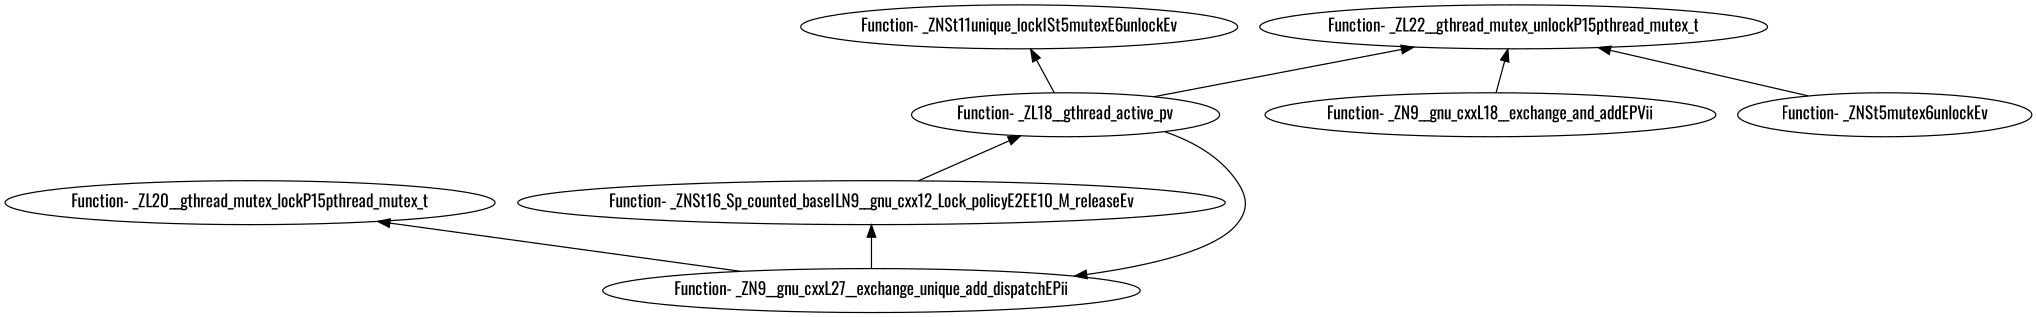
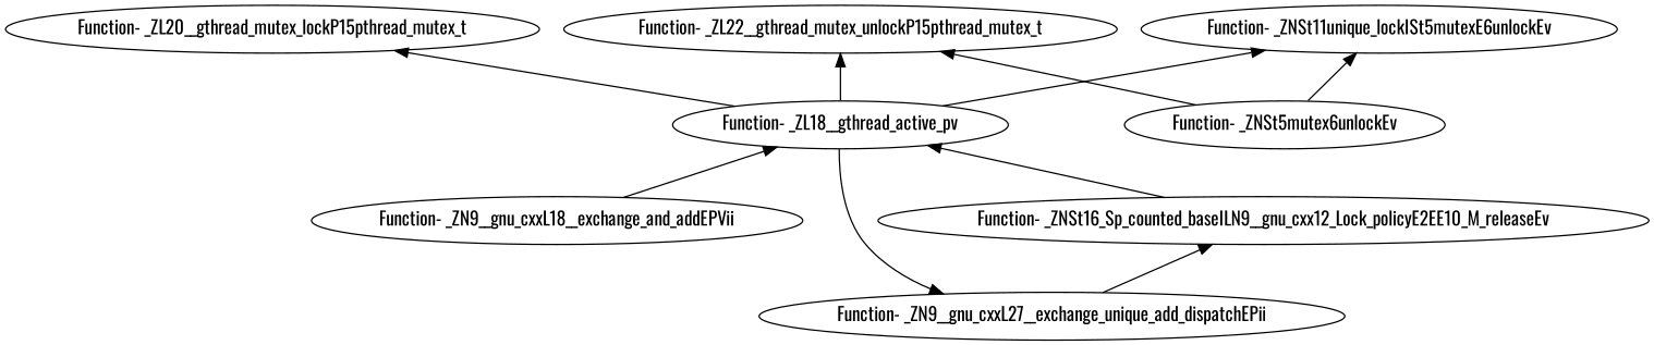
  digraph {
    fontname=Oswald
    node [fontname=Oswald]
    edge [dir=back fontname=Oswald]
    "Function- _ZL18__gthread_active_pv"
    "Function- _ZN9__gnu_cxxL18__exchange_and_addEPVii"
    "Function- _ZNSt16_Sp_counted_baseILN9__gnu_cxx12_Lock_policyE2EE10_M_releaseEv"
    n4 [label="Function- _ZN9__gnu_cxxL27__exchange_unique_add_dispatchEPii"]
    "Function- _ZNSt11unique_lockISt5mutexE6unlockEv"
    "Function- _ZNSt5mutex6unlockEv"
    "Function- _ZL22__gthread_mutex_unlockP15pthread_mutex_t"
    "Function- _ZL20__gthread_mutex_lockP15pthread_mutex_t"
-   "Function- _ZL22__gthread_mutex_unlockP15pthread_mutex_t" -> "Function- _ZN9__gnu_cxxL18__exchange_and_addEPVii"
+   "Function- _ZL18__gthread_active_pv" -> "Function- _ZN9__gnu_cxxL18__exchange_and_addEPVii"
    "Function- _ZL18__gthread_active_pv" -> "Function- _ZNSt16_Sp_counted_baseILN9__gnu_cxx12_Lock_policyE2EE10_M_releaseEv"
    "Function- _ZNSt16_Sp_counted_baseILN9__gnu_cxx12_Lock_policyE2EE10_M_releaseEv" -> n4
    n4 -> "Function- _ZL18__gthread_active_pv"
    "Function- _ZNSt11unique_lockISt5mutexE6unlockEv" -> "Function- _ZL18__gthread_active_pv"
+   "Function- _ZNSt11unique_lockISt5mutexE6unlockEv" -> "Function- _ZNSt5mutex6unlockEv"
    "Function- _ZL22__gthread_mutex_unlockP15pthread_mutex_t" -> "Function- _ZL18__gthread_active_pv"
    "Function- _ZL22__gthread_mutex_unlockP15pthread_mutex_t" -> "Function- _ZNSt5mutex6unlockEv"
-   "Function- _ZL20__gthread_mutex_lockP15pthread_mutex_t" -> n4
+   "Function- _ZL20__gthread_mutex_lockP15pthread_mutex_t" -> "Function- _ZL18__gthread_active_pv"
  }
